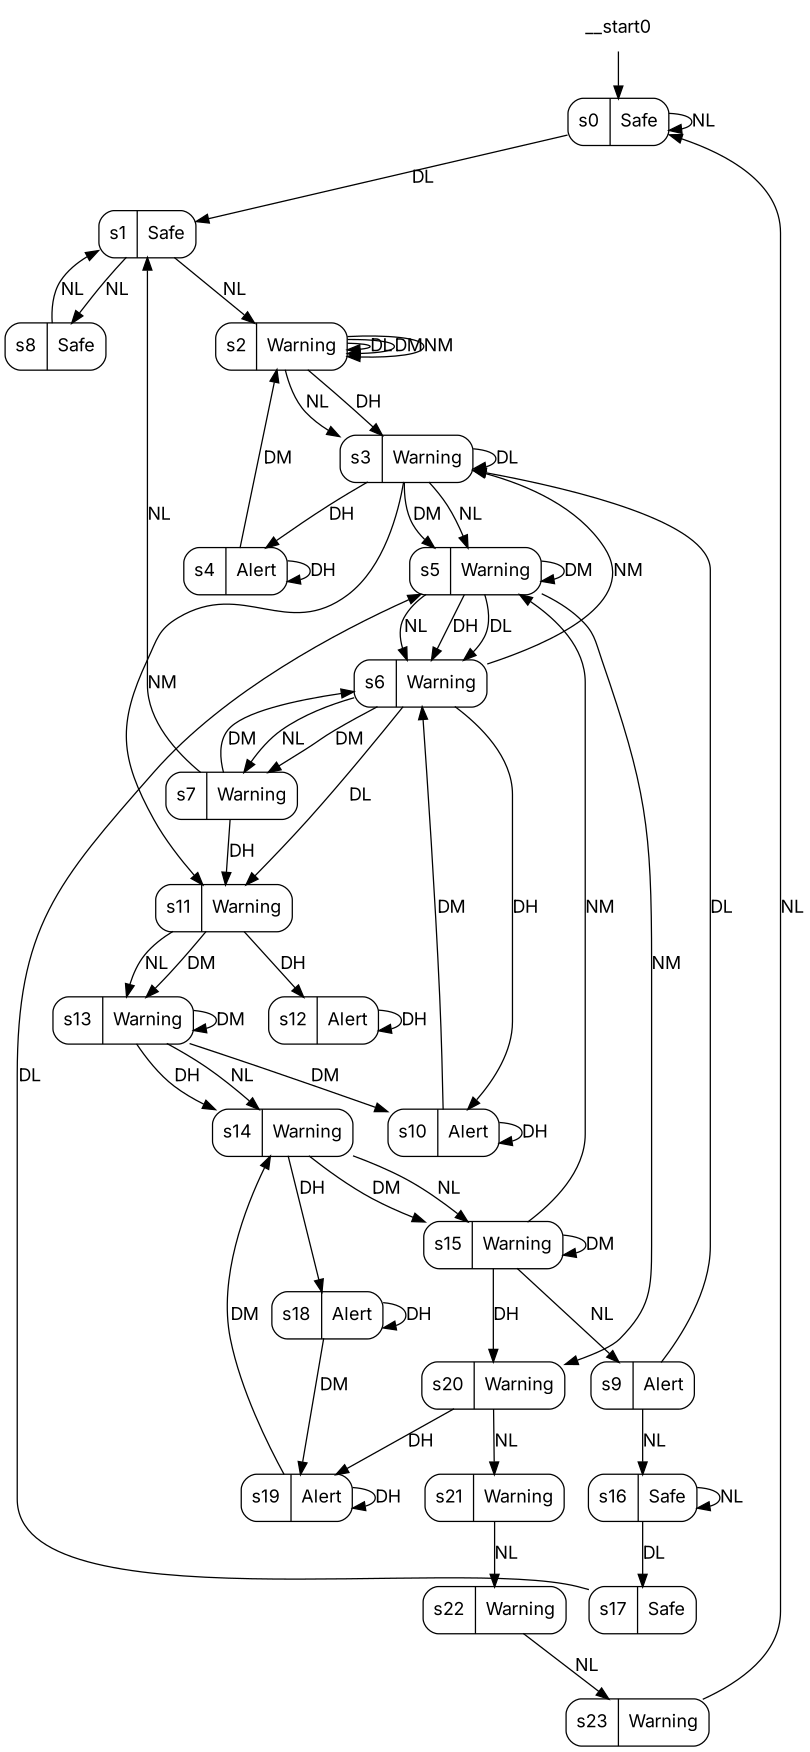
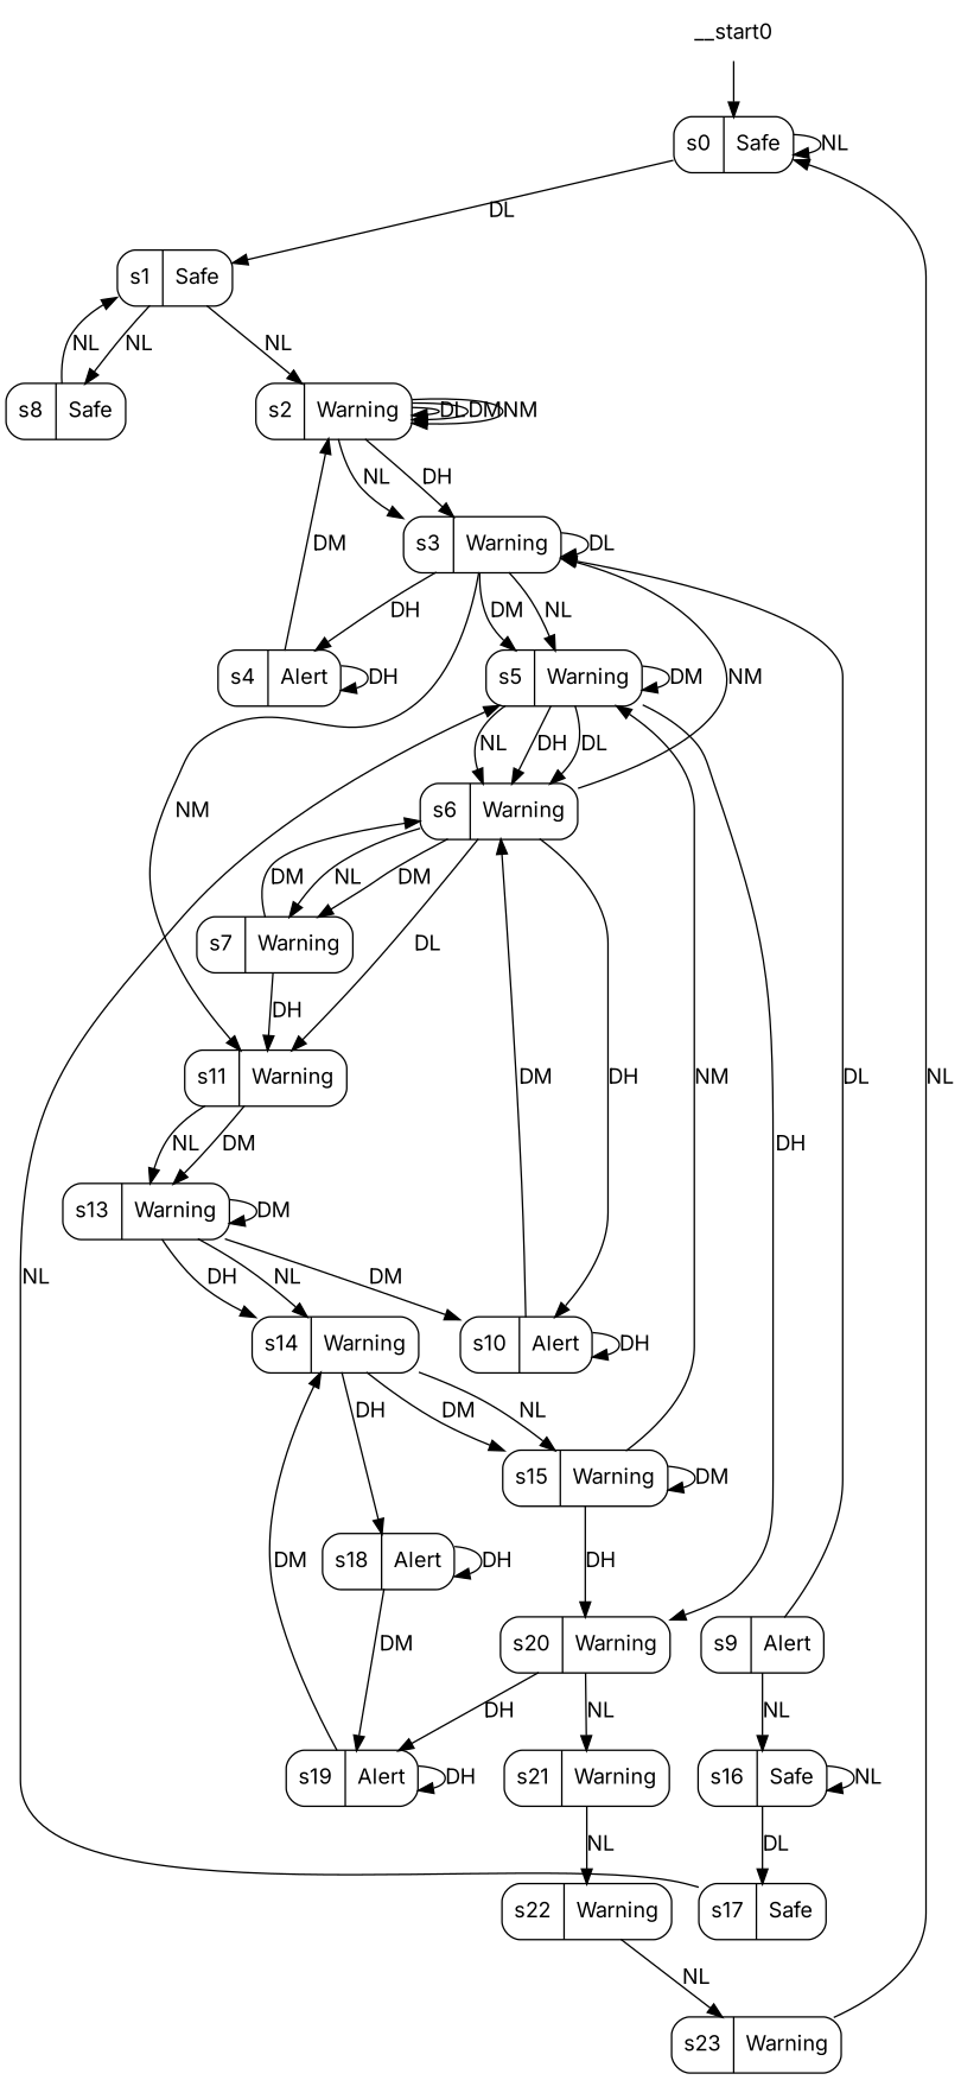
  digraph {
    fontname=Inter
    node [fontname=Inter shape=record style=rounded]
    edge [fontname=Inter]
    n1 [label="s0|Safe"]
    n2 [label="s1|Safe"]
    n3 [label="s2|Warning"]
    n4 [label="s8|Safe"]
    n5 [label="s3|Warning"]
    n6 [label="s4|Alert"]
    n7 [label="s5|Warning"]
    n8 [label="s11|Warning"]
    n9 [label="s6|Warning"]
    n10 [label="s20|Warning"]
-   n11 [label="s12|Alert"]
    n12 [label="s13|Warning"]
    n13 [label="s7|Warning"]
    n14 [label="s10|Alert"]
    n15 [label="s19|Alert"]
    n16 [label="s21|Warning"]
    n17 [label="s9|Alert"]
    n18 [label="s16|Safe"]
    n19 [label="s17|Safe"]
    n20 [label="s14|Warning"]
    n21 [label="s15|Warning"]
    n22 [label="s18|Alert"]
    n23 [label="s22|Warning"]
    n24 [label="s23|Warning"]
    __start0 [shape=none style=""]
    n1 -> n1 [label=NL]
    n1 -> n2 [label=DL]
    n2 -> n3 [label=NL]
    n2 -> n4 [label=NL]
    n3 -> n3 [label=DL]
    n3 -> n3 [label=DM]
    n3 -> n3 [label=NM]
    n3 -> n5 [label=DH]
    n3 -> n5 [label=NL]
    n4 -> n2 [label=NL]
    n5 -> n5 [label=DL]
    n5 -> n6 [label=DH]
    n5 -> n7 [label=NL]
    n5 -> n7 [label=DM]
    n5 -> n8 [label=NM]
    n6 -> n3 [label=DM]
    n6 -> n6 [label=DH]
    n7 -> n7 [label=DM]
    n7 -> n9 [label=NL]
    n7 -> n9 [label=DH]
    n7 -> n9 [label=DL]
-   n7 -> n10 [label=NM]
-   n8 -> n11 [label=DH]
+   n7 -> n10 [label=DH]
    n8 -> n12 [label=NL]
    n8 -> n12 [label=DM]
    n9 -> n5 [label=NM]
    n9 -> n8 [label=DL]
    n9 -> n13 [label=NL]
    n9 -> n13 [label=DM]
    n9 -> n14 [label=DH]
    n10 -> n15 [label=DH]
    n10 -> n16 [label=NL]
-   n11 -> n11 [label=DH]
    n12 -> n12 [label=DM]
    n12 -> n14 [label=DM]
    n12 -> n20 [label=NL]
    n12 -> n20 [label=DH]
-   n13 -> n2 [label=NL]
    n13 -> n8 [label=DH]
    n13 -> n9 [label=DM]
    n14 -> n9 [label=DM]
    n14 -> n14 [label=DH]
    n15 -> n15 [label=DH]
    n15 -> n20 [label=DM]
    n16 -> n23 [label=NL]
    n17 -> n5 [label=DL]
    n17 -> n18 [label=NL]
    n18 -> n18 [label=NL]
    n18 -> n19 [label=DL]
-   n19 -> n7 [label=DL]
+   n19 -> n7 [label=NL]
    n20 -> n21 [label=NL]
    n20 -> n21 [label=DM]
    n20 -> n22 [label=DH]
    n21 -> n7 [label=NM]
    n21 -> n10 [label=DH]
-   n21 -> n17 [label=NL]
    n21 -> n21 [label=DM]
    n22 -> n15 [label=DM]
    n22 -> n22 [label=DH]
    n23 -> n24 [label=NL]
    n24 -> n1 [label=NL]
    __start0 -> n1
  }
